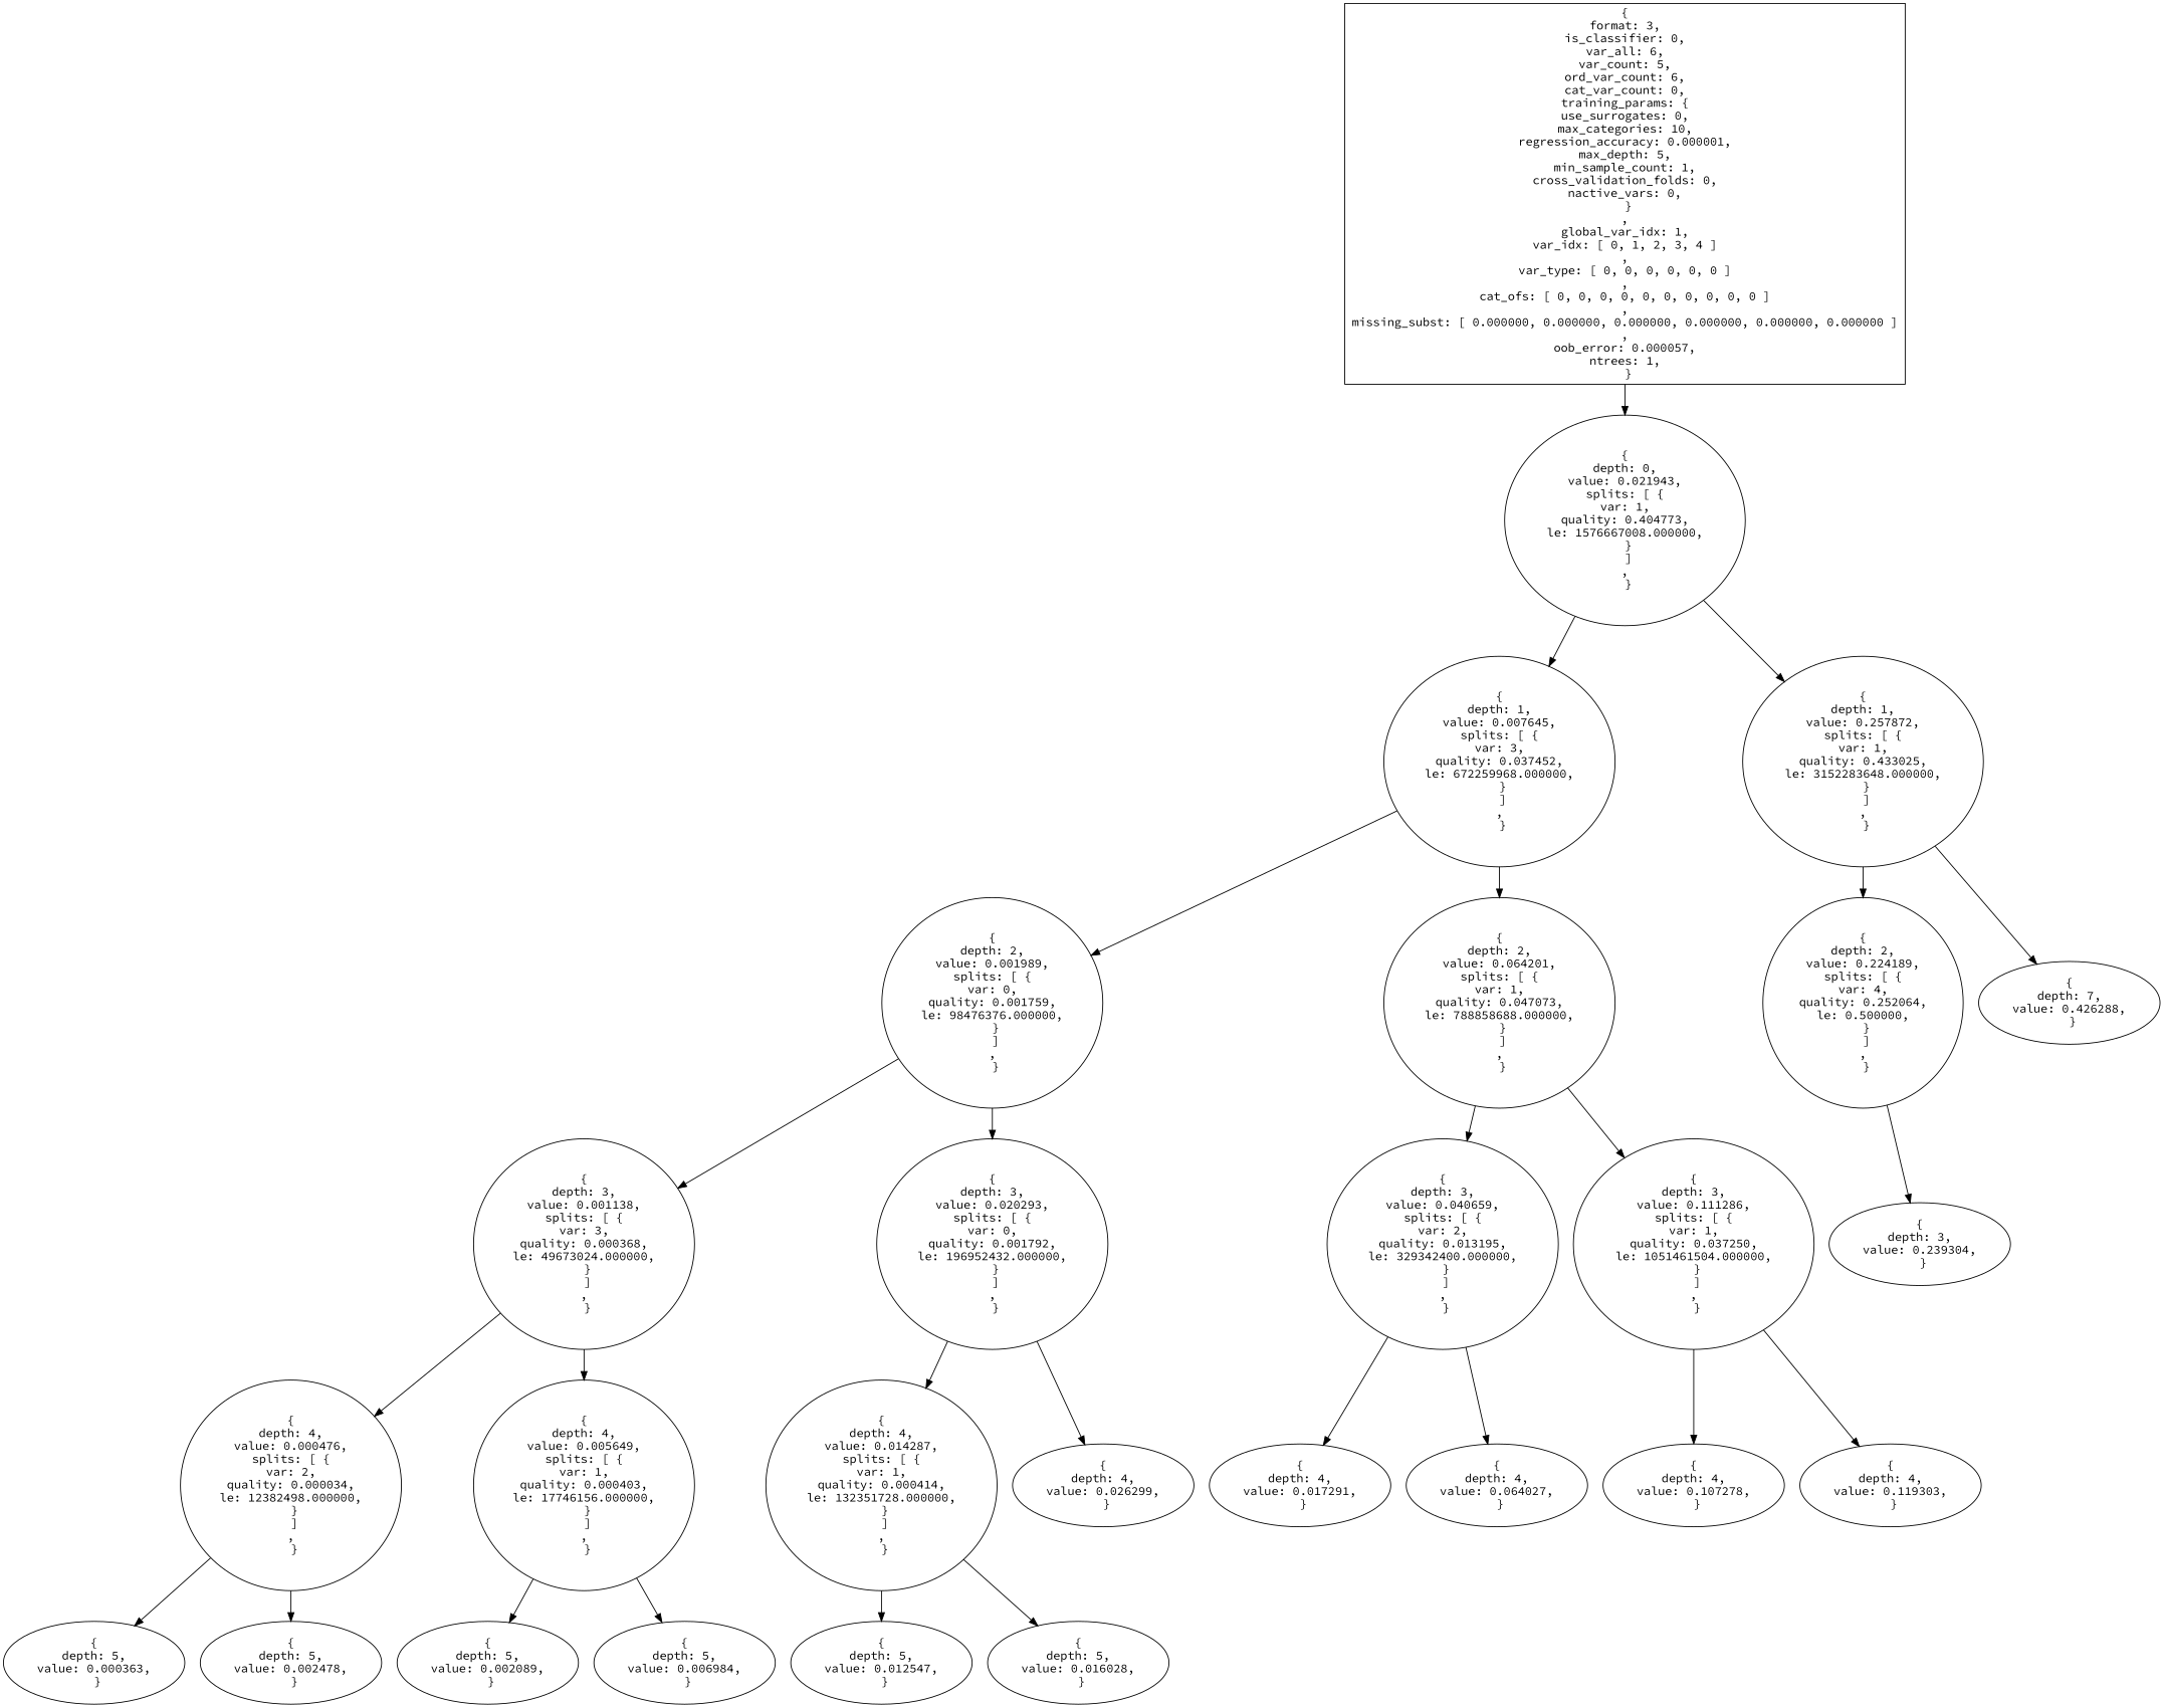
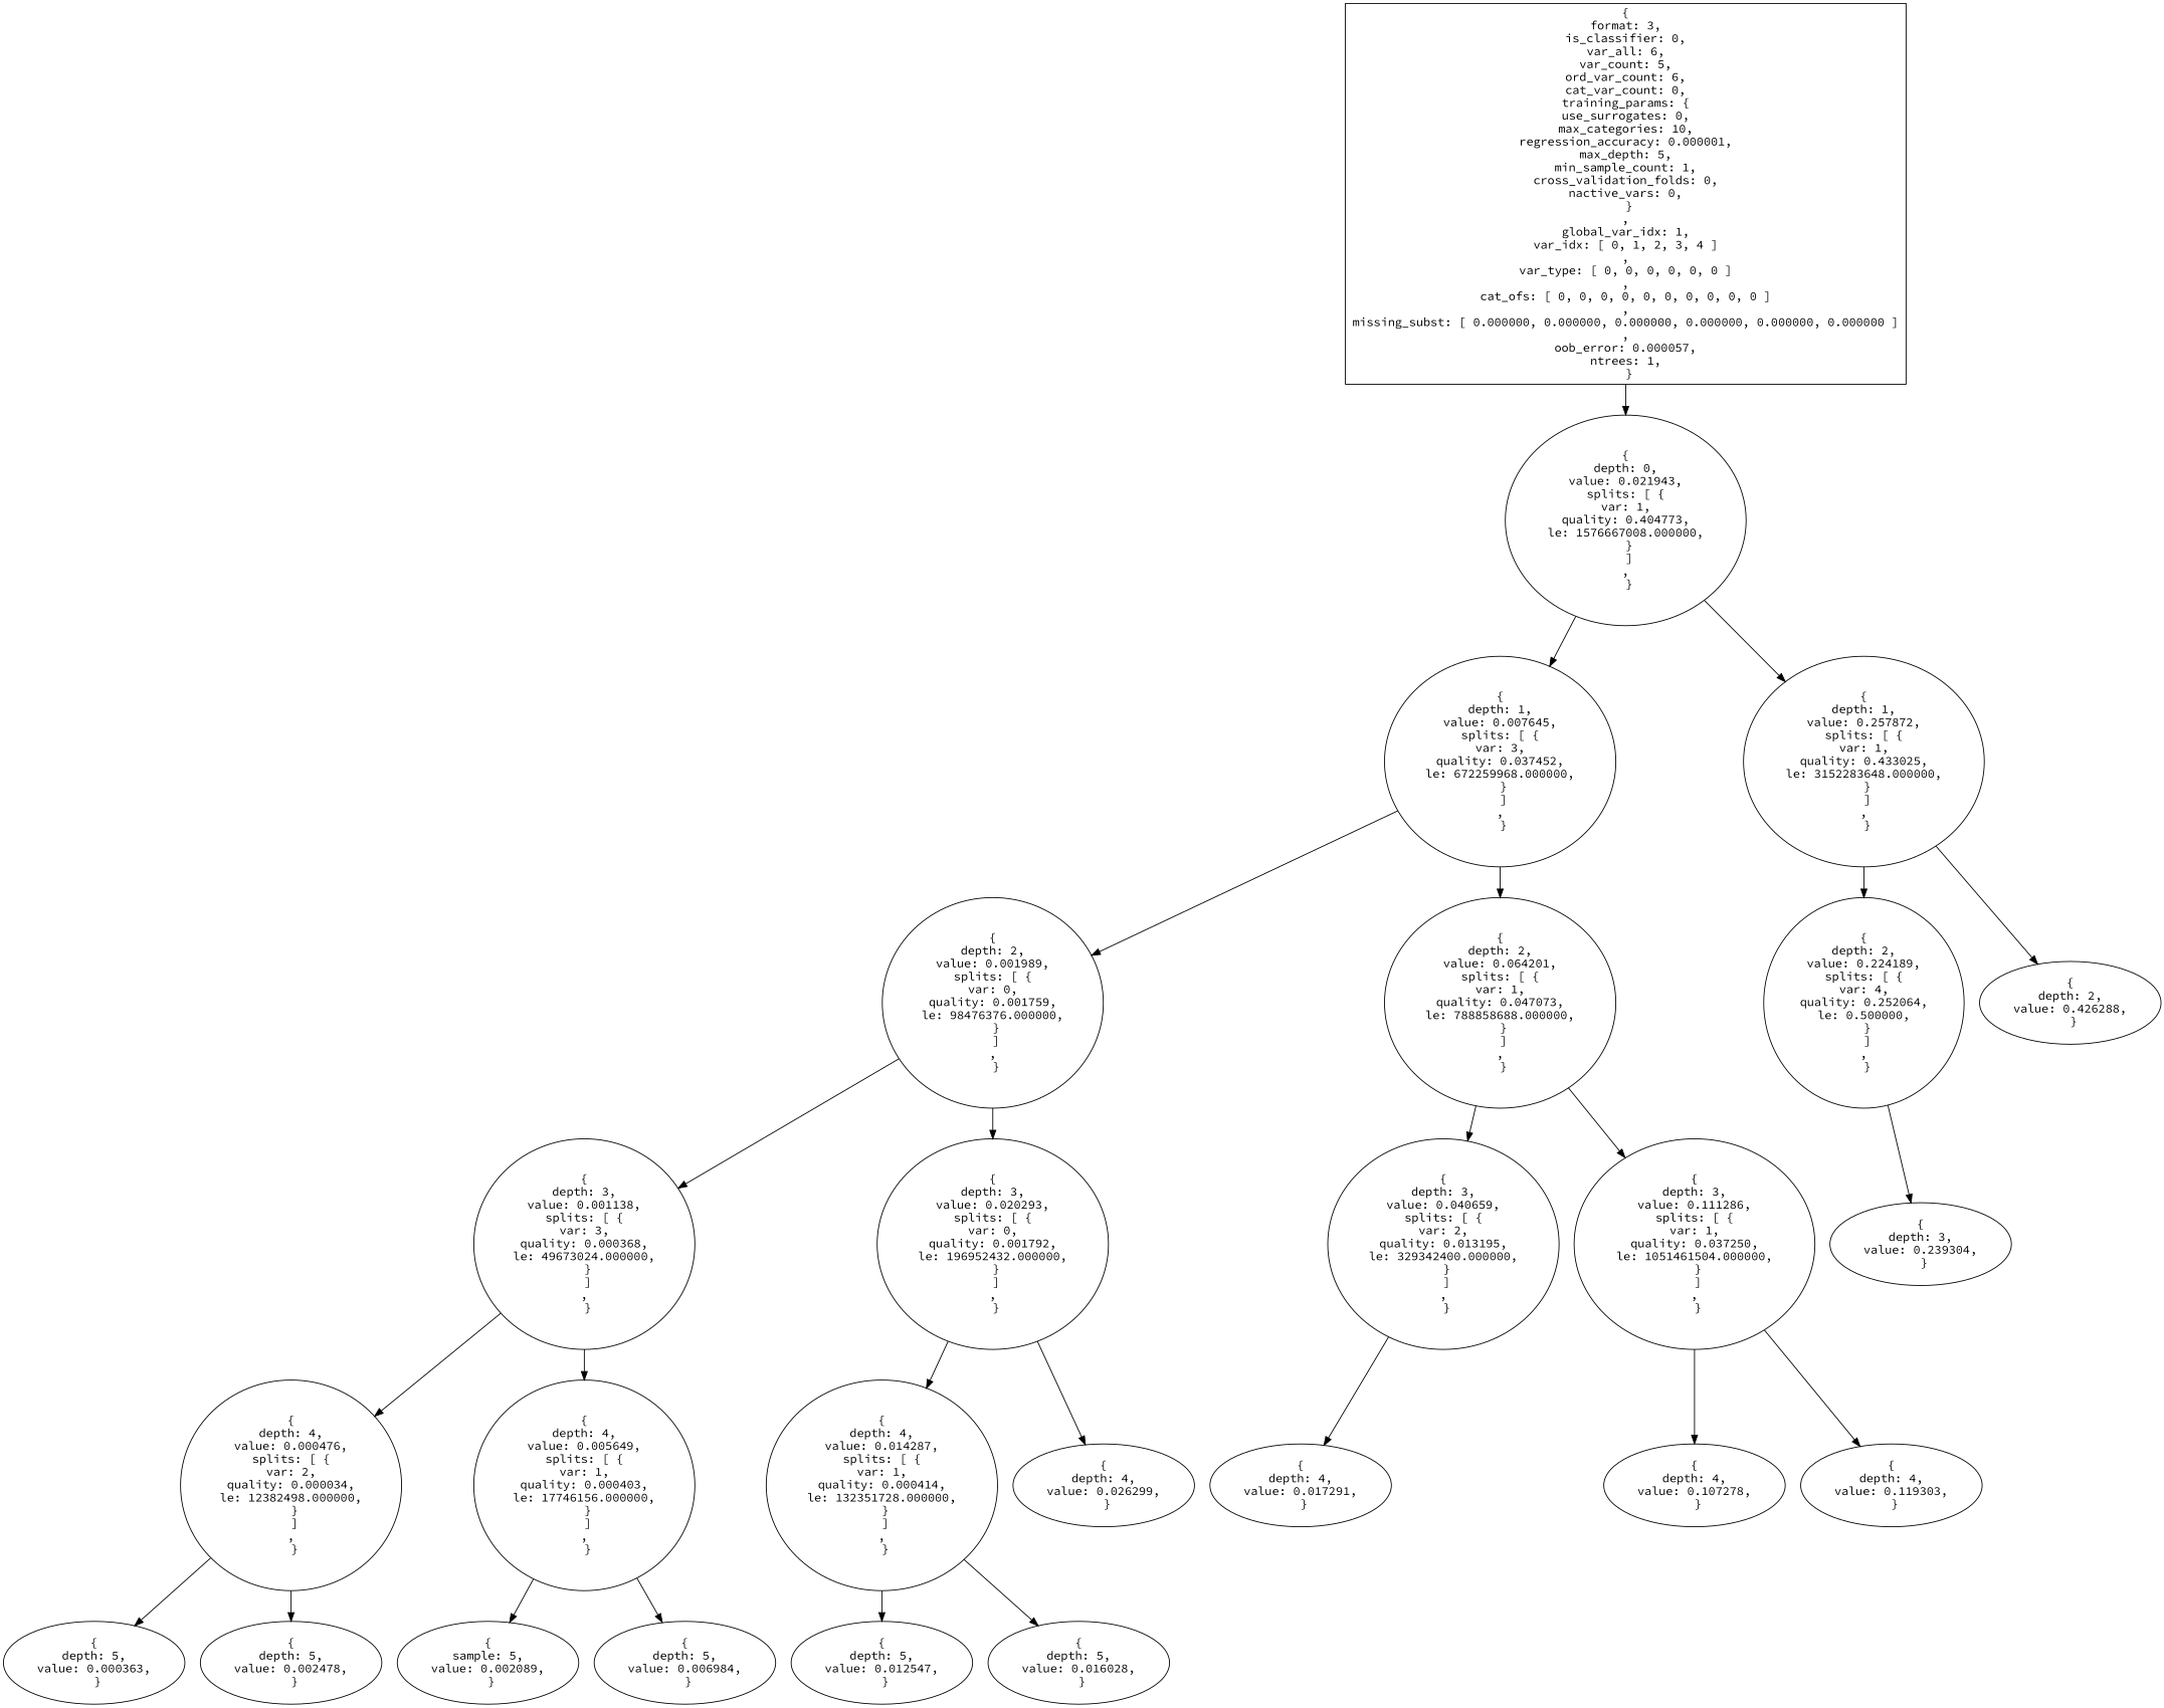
  digraph {
    fontname="Source Code Pro"
    node [fontname="Source Code Pro"]
    edge [fontname="Source Code Pro"]
    n1 [label="{\nformat: 3,\nis_classifier: 0,\nvar_all: 6,\nvar_count: 5,\nord_var_count: 6,\ncat_var_count: 0,\ntraining_params: {\nuse_surrogates: 0,\nmax_categories: 10,\nregression_accuracy: 0.000001,\nmax_depth: 5,\nmin_sample_count: 1,\ncross_validation_folds: 0,\nnactive_vars: 0,\n }\n,\nglobal_var_idx: 1,\nvar_idx: [ 0, 1, 2, 3, 4 ]\n,\nvar_type: [ 0, 0, 0, 0, 0, 0 ]\n,\ncat_ofs: [ 0, 0, 0, 0, 0, 0, 0, 0, 0, 0 ]\n,\nmissing_subst: [ 0.000000, 0.000000, 0.000000, 0.000000, 0.000000, 0.000000 ]\n,\noob_error: 0.000057,\nntrees: 1,\n }\n" shape=box]
    n2 [label="{\ndepth: 0,\nvalue: 0.021943,\nsplits: [ {\nvar: 1,\nquality: 0.404773,\nle: 1576667008.000000,\n }\n ]\n,\n }\n"]
    n3 [label="{\ndepth: 1,\nvalue: 0.007645,\nsplits: [ {\nvar: 3,\nquality: 0.037452,\nle: 672259968.000000,\n }\n ]\n,\n }\n"]
    n4 [label="{\ndepth: 1,\nvalue: 0.257872,\nsplits: [ {\nvar: 1,\nquality: 0.433025,\nle: 3152283648.000000,\n }\n ]\n,\n }\n"]
    n5 [label="{\ndepth: 2,\nvalue: 0.001989,\nsplits: [ {\nvar: 0,\nquality: 0.001759,\nle: 98476376.000000,\n }\n ]\n,\n }\n"]
    n6 [label="{\ndepth: 2,\nvalue: 0.064201,\nsplits: [ {\nvar: 1,\nquality: 0.047073,\nle: 788858688.000000,\n }\n ]\n,\n }\n"]
    n7 [label="{\ndepth: 2,\nvalue: 0.224189,\nsplits: [ {\nvar: 4,\nquality: 0.252064,\nle: 0.500000,\n }\n ]\n,\n }\n"]
-   n8 [label="{\ndepth: 7,\nvalue: 0.426288,\n }\n"]
+   n8 [label="{\ndepth: 2,\nvalue: 0.426288,\n }\n"]
    n9 [label="{\ndepth: 3,\nvalue: 0.001138,\nsplits: [ {\nvar: 3,\nquality: 0.000368,\nle: 49673024.000000,\n }\n ]\n,\n }\n"]
    n10 [label="{\ndepth: 3,\nvalue: 0.020293,\nsplits: [ {\nvar: 0,\nquality: 0.001792,\nle: 196952432.000000,\n }\n ]\n,\n }\n"]
    n11 [label="{\ndepth: 3,\nvalue: 0.040659,\nsplits: [ {\nvar: 2,\nquality: 0.013195,\nle: 329342400.000000,\n }\n ]\n,\n }\n"]
    n12 [label="{\ndepth: 3,\nvalue: 0.111286,\nsplits: [ {\nvar: 1,\nquality: 0.037250,\nle: 1051461504.000000,\n }\n ]\n,\n }\n"]
    n13 [label="{\ndepth: 4,\nvalue: 0.000476,\nsplits: [ {\nvar: 2,\nquality: 0.000034,\nle: 12382498.000000,\n }\n ]\n,\n }\n"]
    n14 [label="{\ndepth: 4,\nvalue: 0.005649,\nsplits: [ {\nvar: 1,\nquality: 0.000403,\nle: 17746156.000000,\n }\n ]\n,\n }\n"]
    n15 [label="{\ndepth: 4,\nvalue: 0.014287,\nsplits: [ {\nvar: 1,\nquality: 0.000414,\nle: 132351728.000000,\n }\n ]\n,\n }\n"]
    n16 [label="{\ndepth: 4,\nvalue: 0.026299,\n }\n"]
    n17 [label="{\ndepth: 5,\nvalue: 0.000363,\n }\n"]
    n18 [label="{\ndepth: 5,\nvalue: 0.002478,\n }\n"]
-   n19 [label="{\ndepth: 5,\nvalue: 0.002089,\n }\n"]
+   n19 [label="{\nsample: 5,\nvalue: 0.002089,\n }\n"]
    n20 [label="{\ndepth: 5,\nvalue: 0.006984,\n }\n"]
    n21 [label="{\ndepth: 5,\nvalue: 0.012547,\n }\n"]
    n22 [label="{\ndepth: 5,\nvalue: 0.016028,\n }\n"]
    n23 [label="{\ndepth: 4,\nvalue: 0.017291,\n }\n"]
-   n24 [label="{\ndepth: 4,\nvalue: 0.064027,\n }\n"]
    n25 [label="{\ndepth: 4,\nvalue: 0.107278,\n }\n"]
    n26 [label="{\ndepth: 4,\nvalue: 0.119303,\n }\n"]
    n27 [label="{\ndepth: 3,\nvalue: 0.239304,\n }\n"]
    n1 -> n2
    n2 -> n3
    n2 -> n4
    n3 -> n5
    n3 -> n6
    n4 -> n7
    n4 -> n8
    n5 -> n9
    n5 -> n10
    n6 -> n11
    n6 -> n12
    n7 -> n27
    n9 -> n13
    n9 -> n14
    n10 -> n15
    n10 -> n16
    n11 -> n23
-   n11 -> n24
    n12 -> n25
    n12 -> n26
    n13 -> n17
    n13 -> n18
    n14 -> n19
    n14 -> n20
    n15 -> n21
    n15 -> n22
  }
